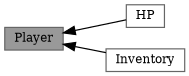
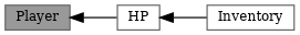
  digraph {
    fontname="DejaVu Serif"
    rankdir=LR
    node [color=grey40 fillcolor=white fontname="DejaVu Serif" fontsize=10 shape=box style=filled]
    edge [dir=back fontname="DejaVu Serif" fontsize=10 labelfontname=Helvetica labelfontsize=10 shape=plaintext style=solid]
    n1 [height=0.2 label=HP width=0.4]
    n2 [height=0.2 label=Inventory width=0.4]
    n3 [color=gray40 fillcolor=grey60 fontcolor=black height=0.2 label=Player width=0.4]
    n3 -> n1
-   n3 -> n2
+   n1 -> n2
  }
